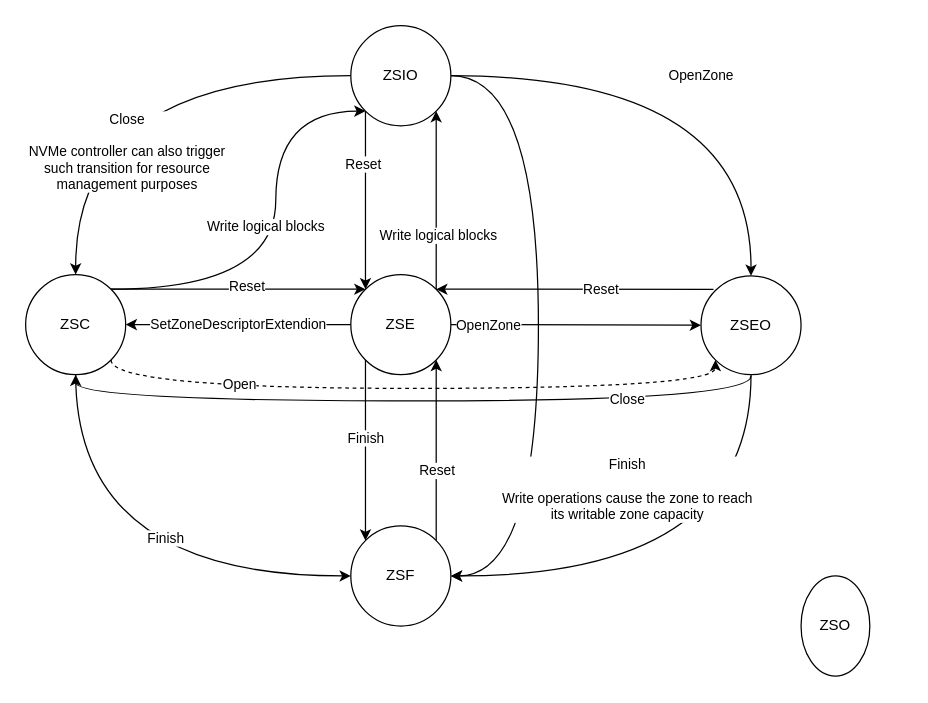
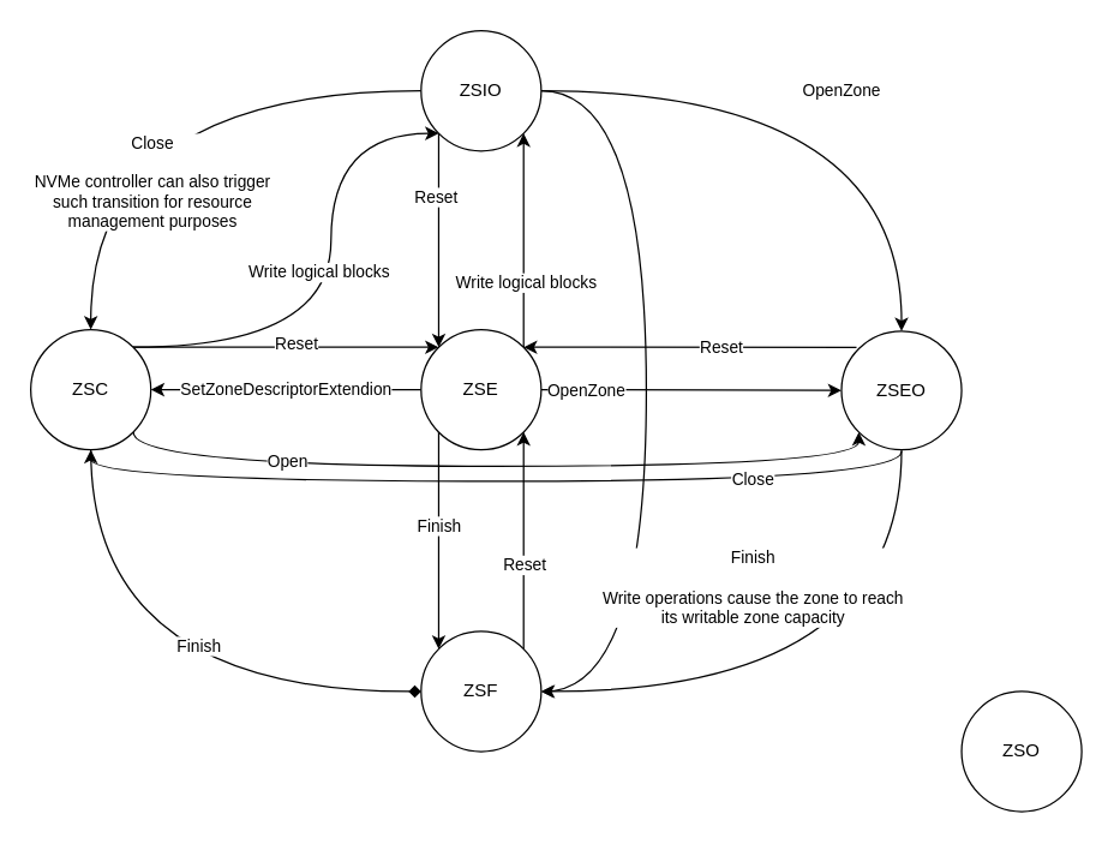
  <mxCell id="0" />
  <mxCell id="1" parent="0" />
  <mxCell id="2" style="edgeStyle=orthogonalEdgeStyle;rounded=0;orthogonalLoop=1;jettySize=auto;html=1;exitX=1;exitY=0.5;exitDx=0;exitDy=0;curved=1;" edge="1" parent="1" source="9" target="15"><mxGeometry relative="1" as="geometry" /></mxCell>
  <mxCell id="3" value="OpenZone" style="edgeLabel;html=1;align=center;verticalAlign=middle;resizable=0;points=[];" vertex="1" connectable="0" parent="2"><mxGeometry x="0.04" relative="1" as="geometry"><mxPoint x="-74" as="offset" /></mxGeometry></mxCell>
  <mxCell id="4" style="edgeStyle=orthogonalEdgeStyle;curved=1;rounded=0;orthogonalLoop=1;jettySize=auto;html=1;exitX=1;exitY=0;exitDx=0;exitDy=0;entryX=1;entryY=1;entryDx=0;entryDy=0;" edge="1" parent="1" source="9" target="26"><mxGeometry relative="1" as="geometry" /></mxCell>
  <mxCell id="5" value="Write logical blocks" style="edgeLabel;html=1;align=center;verticalAlign=middle;resizable=0;points=[];" vertex="1" connectable="0" parent="4"><mxGeometry x="0.093" y="-1" relative="1" as="geometry"><mxPoint y="35" as="offset" /></mxGeometry></mxCell>
  <mxCell id="6" value="SetZoneDescriptorExtendion&lt;br&gt;" style="edgeStyle=orthogonalEdgeStyle;curved=1;rounded=0;orthogonalLoop=1;jettySize=auto;html=1;exitX=0;exitY=0.5;exitDx=0;exitDy=0;entryX=1;entryY=0.5;entryDx=0;entryDy=0;" edge="1" parent="1" source="9" target="35"><mxGeometry relative="1" as="geometry" /></mxCell>
  <mxCell id="7" style="edgeStyle=orthogonalEdgeStyle;curved=1;rounded=0;orthogonalLoop=1;jettySize=auto;html=1;exitX=0;exitY=1;exitDx=0;exitDy=0;entryX=0;entryY=0;entryDx=0;entryDy=0;" edge="1" parent="1" source="9" target="18"><mxGeometry relative="1" as="geometry" /></mxCell>
  <mxCell id="8" value="Finish" style="edgeLabel;html=1;align=center;verticalAlign=middle;resizable=0;points=[];" vertex="1" connectable="0" parent="7"><mxGeometry x="-0.147" y="-19" relative="1" as="geometry"><mxPoint x="19" as="offset" /></mxGeometry></mxCell>
  <mxCell id="9" value="ZSE" style="ellipse;whiteSpace=wrap;html=1;" vertex="1" parent="1"><mxGeometry x="280" y="219" width="80" height="80" as="geometry" /></mxCell>
  <mxCell id="10" style="edgeStyle=orthogonalEdgeStyle;curved=1;rounded=0;orthogonalLoop=1;jettySize=auto;html=1;exitX=0.125;exitY=0.136;exitDx=0;exitDy=0;entryX=1;entryY=0;entryDx=0;entryDy=0;exitPerimeter=0;" edge="1" parent="1" source="15" target="9"><mxGeometry relative="1" as="geometry" /></mxCell>
  <mxCell id="11" value="Reset" style="edgeLabel;html=1;align=center;verticalAlign=middle;resizable=0;points=[];" vertex="1" connectable="0" parent="10"><mxGeometry x="-0.183" relative="1" as="geometry"><mxPoint as="offset" /></mxGeometry></mxCell>
  <mxCell id="12" style="edgeStyle=orthogonalEdgeStyle;curved=1;rounded=0;orthogonalLoop=1;jettySize=auto;html=1;entryX=0.5;entryY=1;entryDx=0;entryDy=0;" edge="1" parent="1" target="35"><mxGeometry relative="1" as="geometry"><mxPoint x="600" y="300" as="sourcePoint" /><Array as="points"><mxPoint x="600" y="320" /><mxPoint x="60" y="320" /></Array></mxGeometry></mxCell>
  <mxCell id="13" value="Close" style="edgeLabel;html=1;align=center;verticalAlign=middle;resizable=0;points=[];" vertex="1" connectable="0" parent="12"><mxGeometry x="-0.635" y="-8" relative="1" as="geometry"><mxPoint x="-14" y="6" as="offset" /></mxGeometry></mxCell>
  <mxCell id="14" style="edgeStyle=orthogonalEdgeStyle;curved=1;rounded=0;orthogonalLoop=1;jettySize=auto;html=1;exitX=0.5;exitY=1;exitDx=0;exitDy=0;entryX=1;entryY=0.5;entryDx=0;entryDy=0;" edge="1" parent="1" source="15" target="18"><mxGeometry relative="1" as="geometry" /></mxCell>
  <mxCell id="15" value="ZSEO" style="ellipse;whiteSpace=wrap;html=1;" vertex="1" parent="1"><mxGeometry x="560" y="220" width="80" height="79" as="geometry" /></mxCell>
  <mxCell id="16" style="edgeStyle=orthogonalEdgeStyle;curved=1;rounded=0;orthogonalLoop=1;jettySize=auto;html=1;exitX=1;exitY=0;exitDx=0;exitDy=0;entryX=1;entryY=1;entryDx=0;entryDy=0;" edge="1" parent="1" source="18" target="9"><mxGeometry relative="1" as="geometry" /></mxCell>
  <mxCell id="17" value="Reset" style="edgeLabel;html=1;align=center;verticalAlign=middle;resizable=0;points=[];" vertex="1" connectable="0" parent="16"><mxGeometry x="-0.231" relative="1" as="geometry"><mxPoint as="offset" /></mxGeometry></mxCell>
  <mxCell id="18" value="ZSF" style="ellipse;whiteSpace=wrap;html=1;" vertex="1" parent="1"><mxGeometry x="280" y="420" width="80" height="80" as="geometry" /></mxCell>
  <mxCell id="19" style="edgeStyle=orthogonalEdgeStyle;curved=1;rounded=0;orthogonalLoop=1;jettySize=auto;html=1;exitX=0;exitY=1;exitDx=0;exitDy=0;entryX=0;entryY=0;entryDx=0;entryDy=0;" edge="1" parent="1" source="26" target="9"><mxGeometry relative="1" as="geometry" /></mxCell>
  <mxCell id="20" value="Reset" style="edgeLabel;html=1;align=center;verticalAlign=middle;resizable=0;points=[];" vertex="1" connectable="0" parent="19"><mxGeometry x="-0.031" y="28" relative="1" as="geometry"><mxPoint x="-30" y="-27" as="offset" /></mxGeometry></mxCell>
  <mxCell id="21" value="OpenZone" style="edgeStyle=orthogonalEdgeStyle;curved=1;rounded=0;orthogonalLoop=1;jettySize=auto;html=1;exitX=1;exitY=0.5;exitDx=0;exitDy=0;entryX=0.5;entryY=0;entryDx=0;entryDy=0;" edge="1" parent="1" source="26" target="15"><mxGeometry relative="1" as="geometry" /></mxCell>
  <mxCell id="22" style="edgeStyle=orthogonalEdgeStyle;curved=1;rounded=0;orthogonalLoop=1;jettySize=auto;html=1;exitX=0;exitY=0.5;exitDx=0;exitDy=0;entryX=0.5;entryY=0;entryDx=0;entryDy=0;" edge="1" parent="1" source="26" target="35"><mxGeometry relative="1" as="geometry" /></mxCell>
  <mxCell id="23" value="Close&lt;br&gt;&lt;br&gt;NVMe controller can also trigger &lt;br&gt;such transition for resource &lt;br&gt;management purposes" style="edgeLabel;html=1;align=center;verticalAlign=middle;resizable=0;points=[];" vertex="1" connectable="0" parent="22"><mxGeometry x="-0.224" y="28" relative="1" as="geometry"><mxPoint x="-33" y="32" as="offset" /></mxGeometry></mxCell>
- <mxCell id="24" style="edgeStyle=orthogonalEdgeStyle;curved=1;rounded=0;orthogonalLoop=1;jettySize=auto;html=1;exitX=1;exitY=0.5;exitDx=0;exitDy=0;entryX=1;entryY=0.5;entryDx=0;entryDy=0;" edge="1" parent="1" source="26" target="18"><mxGeometry relative="1" as="geometry"><Array as="points"><mxPoint x="430" y="60" /><mxPoint x="430" y="460" /></Array></mxGeometry></mxCell>
+ <mxCell id="24" style="edgeStyle=orthogonalEdgeStyle;curved=1;rounded=0;orthogonalLoop=1;jettySize=auto;html=1;exitX=1;exitY=0.5;exitDx=0;exitDy=0;entryX=1;entryY=0.5;entryDx=0;entryDy=0;endArrow=open;" edge="1" parent="1" source="26" target="18"><mxGeometry relative="1" as="geometry"><Array as="points"><mxPoint x="430" y="60" /><mxPoint x="430" y="460" /></Array></mxGeometry></mxCell>
  <mxCell id="25" value="Finish&lt;br&gt;&lt;br&gt;Write operations cause the zone to reach &lt;br&gt;its writable zone capacity" style="edgeLabel;html=1;align=center;verticalAlign=middle;resizable=0;points=[];" vertex="1" connectable="0" parent="24"><mxGeometry x="0.226" relative="1" as="geometry"><mxPoint x="70" y="69" as="offset" /></mxGeometry></mxCell>
  <mxCell id="26" value="ZSIO" style="ellipse;whiteSpace=wrap;html=1;" vertex="1" parent="1"><mxGeometry x="280" y="20" width="80" height="80" as="geometry" /></mxCell>
  <mxCell id="27" style="edgeStyle=orthogonalEdgeStyle;curved=1;rounded=0;orthogonalLoop=1;jettySize=auto;html=1;exitX=1;exitY=0;exitDx=0;exitDy=0;entryX=0;entryY=0;entryDx=0;entryDy=0;" edge="1" parent="1" source="35" target="9"><mxGeometry relative="1" as="geometry" /></mxCell>
  <mxCell id="28" value="Reset" style="edgeLabel;html=1;align=center;verticalAlign=middle;resizable=0;points=[];" vertex="1" connectable="0" parent="27"><mxGeometry x="0.116" y="-1" relative="1" as="geometry"><mxPoint x="-6" y="-3" as="offset" /></mxGeometry></mxCell>
  <mxCell id="29" style="edgeStyle=orthogonalEdgeStyle;curved=1;rounded=0;orthogonalLoop=1;jettySize=auto;html=1;exitX=1;exitY=0;exitDx=0;exitDy=0;entryX=0;entryY=1;entryDx=0;entryDy=0;" edge="1" parent="1" source="35" target="26"><mxGeometry relative="1" as="geometry"><Array as="points"><mxPoint x="220" y="231" /><mxPoint x="220" y="88" /></Array></mxGeometry></mxCell>
  <mxCell id="30" value="Write logical blocks" style="edgeLabel;html=1;align=center;verticalAlign=middle;resizable=0;points=[];" vertex="1" connectable="0" parent="29"><mxGeometry x="-0.011" y="9" relative="1" as="geometry"><mxPoint y="-11" as="offset" /></mxGeometry></mxCell>
- <mxCell id="31" style="edgeStyle=orthogonalEdgeStyle;curved=1;rounded=0;orthogonalLoop=1;jettySize=auto;html=1;exitX=1;exitY=1;exitDx=0;exitDy=0;entryX=0;entryY=1;entryDx=0;entryDy=0;dashed=1;" edge="1" parent="1" source="35" target="15"><mxGeometry relative="1" as="geometry"><Array as="points"><mxPoint x="88" y="310" /><mxPoint x="572" y="310" /></Array></mxGeometry></mxCell>
+ <mxCell id="31" style="edgeStyle=orthogonalEdgeStyle;curved=1;rounded=0;orthogonalLoop=1;jettySize=auto;html=1;exitX=1;exitY=1;exitDx=0;exitDy=0;entryX=0;entryY=1;entryDx=0;entryDy=0;" edge="1" parent="1" source="35" target="15"><mxGeometry relative="1" as="geometry"><Array as="points"><mxPoint x="88" y="310" /><mxPoint x="572" y="310" /></Array></mxGeometry></mxCell>
  <mxCell id="32" value="Open" style="edgeLabel;html=1;align=center;verticalAlign=middle;resizable=0;points=[];" vertex="1" connectable="0" parent="31"><mxGeometry x="-0.527" y="4" relative="1" as="geometry"><mxPoint as="offset" /></mxGeometry></mxCell>
- <mxCell id="33" style="edgeStyle=orthogonalEdgeStyle;curved=1;rounded=0;orthogonalLoop=1;jettySize=auto;html=1;exitX=0.5;exitY=1;exitDx=0;exitDy=0;entryX=0;entryY=0.5;entryDx=0;entryDy=0;" edge="1" parent="1" source="35" target="18"><mxGeometry relative="1" as="geometry" /></mxCell>
+ <mxCell id="33" style="edgeStyle=orthogonalEdgeStyle;curved=1;rounded=0;orthogonalLoop=1;jettySize=auto;html=1;exitX=0.5;exitY=1;exitDx=0;exitDy=0;entryX=0;entryY=0.5;entryDx=0;entryDy=0;endArrow=diamond;" edge="1" parent="1" source="35" target="18"><mxGeometry relative="1" as="geometry" /></mxCell>
  <mxCell id="34" value="Finish" style="edgeLabel;html=1;align=center;verticalAlign=middle;resizable=0;points=[];" vertex="1" connectable="0" parent="33"><mxGeometry x="0.245" y="30" relative="1" as="geometry"><mxPoint x="-5" y="-1" as="offset" /></mxGeometry></mxCell>
  <mxCell id="35" value="ZSC" style="ellipse;whiteSpace=wrap;html=1;" vertex="1" parent="1"><mxGeometry x="20" y="219" width="80" height="80" as="geometry" /></mxCell>
- <mxCell id="36" value="ZSO" style="ellipse;whiteSpace=wrap;html=1;" vertex="1" parent="1"><mxGeometry x="640" y="460" width="55" height="80" as="geometry" /></mxCell>
+ <mxCell id="36" value="ZSO" style="ellipse;whiteSpace=wrap;html=1;" vertex="1" parent="1"><mxGeometry x="640" y="460" width="80" height="80" as="geometry" /></mxCell>
